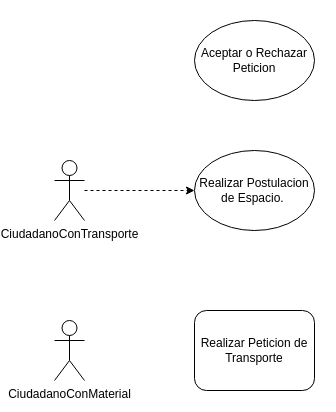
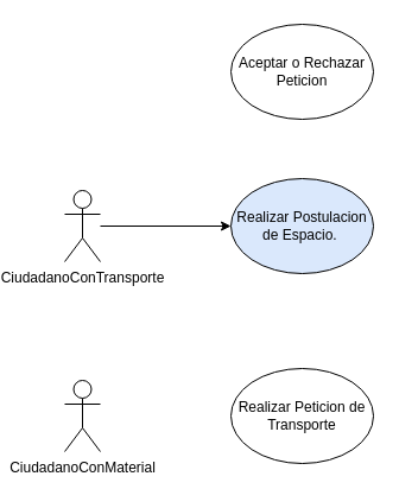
  <mxCell id="0" />
  <mxCell id="1" parent="0" />
- <mxCell id="2" style="edgeStyle=orthogonalEdgeStyle;rounded=0;orthogonalLoop=1;jettySize=auto;html=1;entryX=0;entryY=0.5;entryDx=0;entryDy=0;dashed=1;" edge="1" parent="1" source="3" target="5"><mxGeometry relative="1" as="geometry" /></mxCell>
+ <mxCell id="2" style="edgeStyle=orthogonalEdgeStyle;rounded=0;orthogonalLoop=1;jettySize=auto;html=1;entryX=0;entryY=0.5;entryDx=0;entryDy=0;" edge="1" parent="1" source="3" target="5"><mxGeometry relative="1" as="geometry" /></mxCell>
  <mxCell id="3" value="CiudadanoConTransporte" style="shape=umlActor;verticalLabelPosition=bottom;verticalAlign=top;html=1;outlineConnect=0;" vertex="1" parent="1"><mxGeometry x="20" y="160" width="30" height="60" as="geometry" /></mxCell>
  <mxCell id="4" value="CiudadanoConMaterial" style="shape=umlActor;verticalLabelPosition=bottom;verticalAlign=top;html=1;outlineConnect=0;" vertex="1" parent="1"><mxGeometry x="20" y="320" width="30" height="60" as="geometry" /></mxCell>
- <mxCell id="5" value="Realizar Postulacion de Espacio.&amp;nbsp;" style="ellipse;whiteSpace=wrap;html=1;" vertex="1" parent="1"><mxGeometry x="160" y="150" width="120" height="80" as="geometry" /></mxCell>
- <mxCell id="6" value="Realizar Peticion de Transporte" style="whiteSpace=wrap;html=1;rounded=1;" vertex="1" parent="1"><mxGeometry x="160" y="310" width="120" height="80" as="geometry" /></mxCell>
+ <mxCell id="5" value="Realizar Postulacion de Espacio.&amp;nbsp;" style="ellipse;whiteSpace=wrap;html=1;fillColor=#dae8fc;" vertex="1" parent="1"><mxGeometry x="160" y="150" width="120" height="80" as="geometry" /></mxCell>
+ <mxCell id="6" value="Realizar Peticion de Transporte" style="ellipse;whiteSpace=wrap;html=1;" vertex="1" parent="1"><mxGeometry x="160" y="310" width="120" height="80" as="geometry" /></mxCell>
  <mxCell id="7" value="Aceptar o Rechazar Peticion" style="ellipse;whiteSpace=wrap;html=1;" vertex="1" parent="1"><mxGeometry x="160" y="20" width="120" height="80" as="geometry" /></mxCell>
